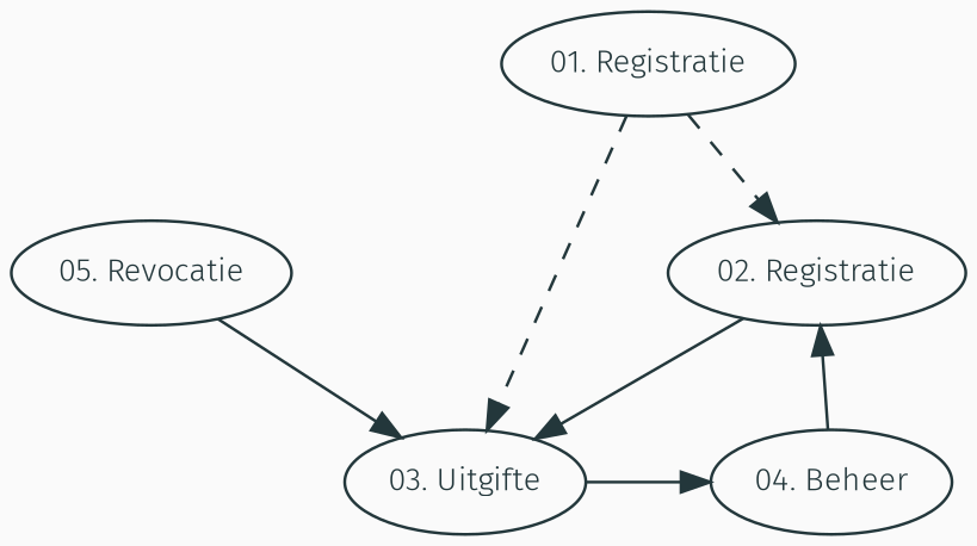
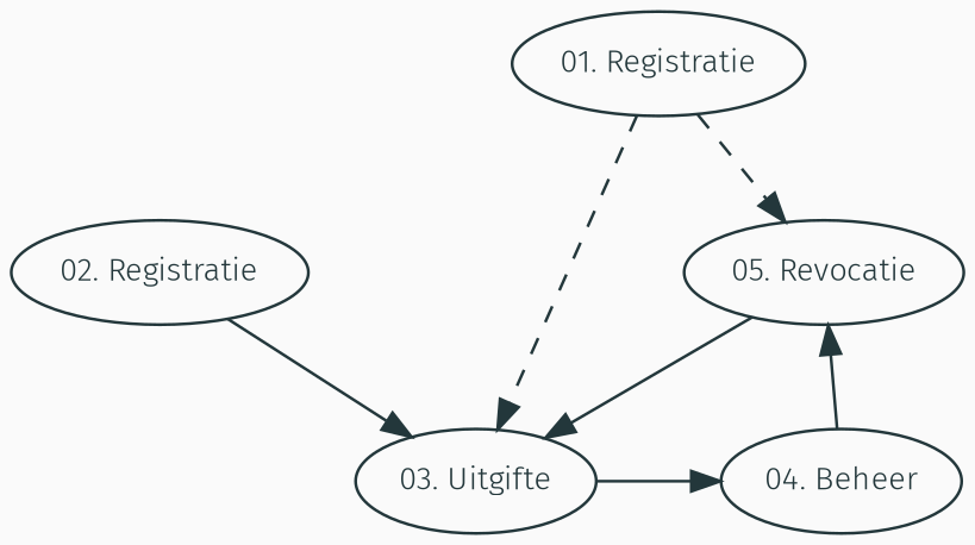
  digraph {
    bgcolor="#fafafa"
    nodesep=0.6
    splines=true
    node [color="#23373b" fontcolor="#23373b" fontname="Fira Sans light" fontsize="11pt" shape=ellipse]
    edge [color="#23373b" fontcolor="#23373b" fontname="Fira Sans light" fontsize="10pt"]
    n1 [label="02. Registratie"]
    "05. Revocatie"
    "03. Uitgifte"
    "04. Beheer"
    "01. Registratie"
    subgraph sub_1 {
      rank=same
      n1
      "05. Revocatie"
    }
    subgraph sub_2 {
      rank=same
      "03. Uitgifte"
      "04. Beheer"
    }
    n1 -> "03. Uitgifte"
    "05. Revocatie" -> "03. Uitgifte"
    "03. Uitgifte" -> "04. Beheer"
-   "04. Beheer" -> n1
-   "01. Registratie" -> n1 [style=dashed]
+   "04. Beheer" -> "05. Revocatie"
+   "01. Registratie" -> "05. Revocatie" [style=dashed]
    "01. Registratie" -> "03. Uitgifte" [style=dashed]
  }
